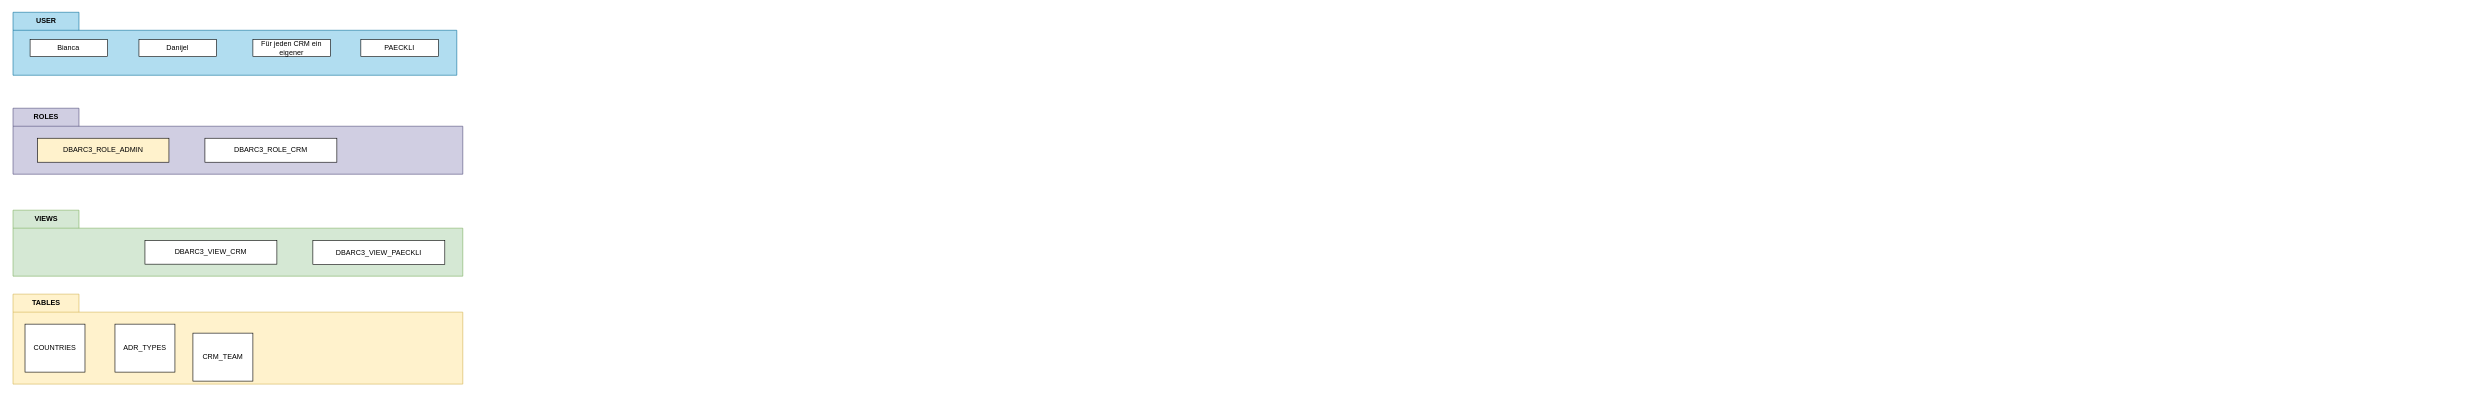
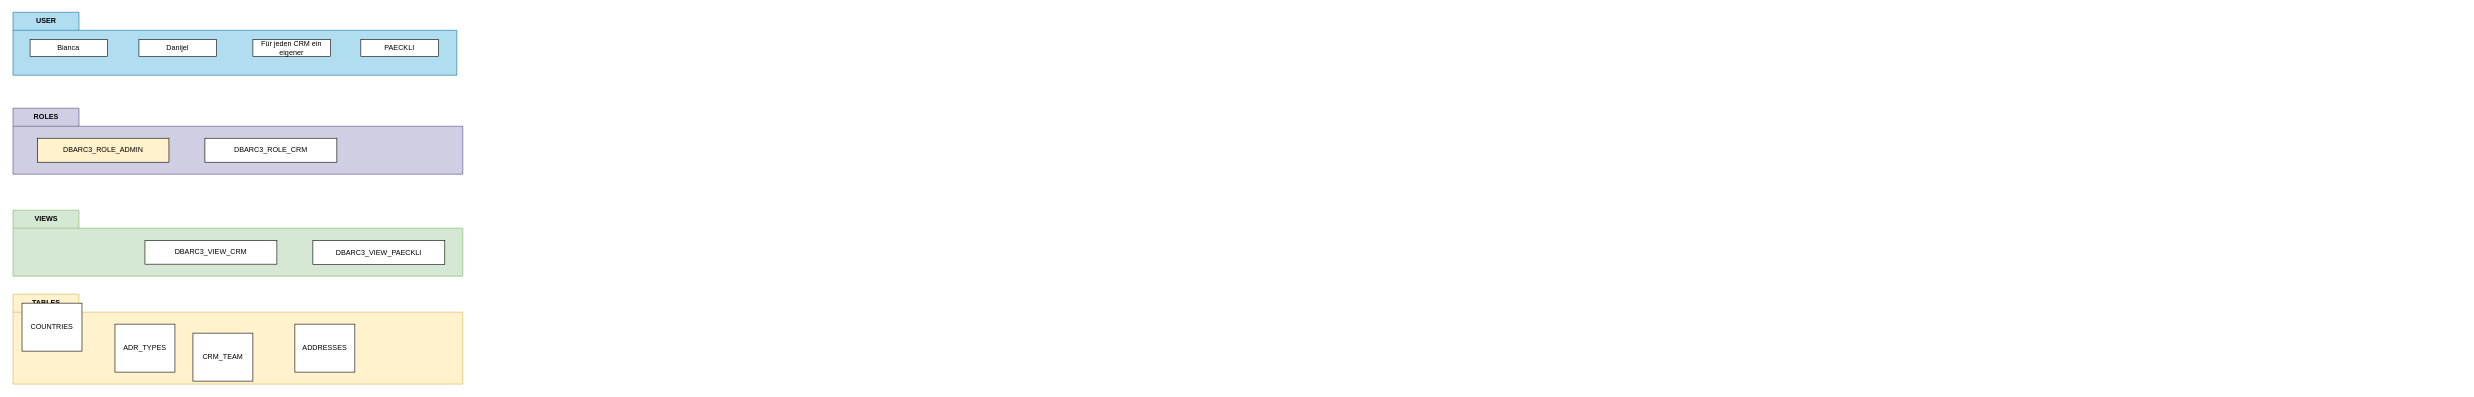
  <mxCell id="0" />
  <mxCell id="1" parent="0" />
  <mxCell id="2" value="USER" style="shape=folder;fontStyle=1;tabWidth=110;tabHeight=30;tabPosition=left;html=1;boundedLbl=1;labelInHeader=1;container=1;collapsible=0;fillColor=#b1ddf0;strokeColor=#10739e;" parent="1" vertex="1"><mxGeometry x="20" y="20" width="740" height="105" as="geometry" /></mxCell>
  <mxCell id="3" value="" style="html=1;strokeColor=none;resizeWidth=1;resizeHeight=1;fillColor=none;part=1;connectable=0;allowArrows=0;deletable=0;" parent="2" vertex="1"><mxGeometry width="702.051" height="70" relative="1" as="geometry"><mxPoint y="30" as="offset" /></mxGeometry></mxCell>
  <mxCell id="4" value="Danijel" style="rounded=0;whiteSpace=wrap;html=1;" parent="2" vertex="1"><mxGeometry x="210.0" y="45.451" width="129.325" height="28.571" as="geometry" /></mxCell>
  <mxCell id="5" value="Für jeden CRM ein eigener" style="rounded=0;whiteSpace=wrap;html=1;" parent="2" vertex="1"><mxGeometry x="400.003" y="45.451" width="129.325" height="28.571" as="geometry" /></mxCell>
  <mxCell id="6" value="Bianca" style="rounded=0;whiteSpace=wrap;html=1;" parent="2" vertex="1"><mxGeometry x="28.465" y="45.451" width="129.325" height="28.571" as="geometry" /></mxCell>
  <mxCell id="7" value="PAECKLI" style="rounded=0;whiteSpace=wrap;html=1;" parent="2" vertex="1"><mxGeometry x="579.997" y="45.451" width="129.325" height="28.571" as="geometry" /></mxCell>
  <mxCell id="8" value="VIEWS" style="shape=folder;fontStyle=1;tabWidth=110;tabHeight=30;tabPosition=left;html=1;boundedLbl=1;labelInHeader=1;container=1;collapsible=0;fillColor=#d5e8d4;strokeColor=#82b366;" parent="1" vertex="1"><mxGeometry x="20" y="350" width="750" height="110" as="geometry" /></mxCell>
  <mxCell id="9" value="" style="html=1;strokeColor=none;resizeWidth=1;resizeHeight=1;fillColor=none;part=1;connectable=0;allowArrows=0;deletable=0;" parent="8" vertex="1"><mxGeometry width="750.0" height="77" relative="1" as="geometry"><mxPoint y="30" as="offset" /></mxGeometry></mxCell>
  <mxCell id="10" value="DBARC3_VIEW_PAECKLI" style="rounded=0;whiteSpace=wrap;html=1;" parent="8" vertex="1"><mxGeometry x="500" y="50.77" width="220" height="40" as="geometry" /></mxCell>
  <mxCell id="11" value="DBARC3_VIEW_CRM" style="rounded=0;whiteSpace=wrap;html=1;" parent="8" vertex="1"><mxGeometry x="220" y="50.77" width="220" height="39.23" as="geometry" /></mxCell>
  <mxCell id="12" value="" style="html=1;strokeColor=none;resizeWidth=1;resizeHeight=1;fillColor=none;part=1;connectable=0;allowArrows=0;deletable=0;" parent="1" vertex="1"><mxGeometry x="940" y="290" width="3160.67" height="100" as="geometry"><mxPoint y="30" as="offset" /></mxGeometry></mxCell>
  <mxCell id="13" value="ROLES" style="shape=folder;fontStyle=1;tabWidth=110;tabHeight=30;tabPosition=left;html=1;boundedLbl=1;labelInHeader=1;container=1;collapsible=0;fillColor=#d0cee2;strokeColor=#56517e;" parent="1" vertex="1"><mxGeometry x="20" y="180" width="750" height="110" as="geometry" /></mxCell>
  <mxCell id="14" value="" style="html=1;strokeColor=none;resizeWidth=1;resizeHeight=1;fillColor=none;part=1;connectable=0;allowArrows=0;deletable=0;" parent="13" vertex="1"><mxGeometry width="740" height="70" relative="1" as="geometry"><mxPoint y="30" as="offset" /></mxGeometry></mxCell>
  <mxCell id="15" value="DBARC3_ROLE_CRM" style="rounded=0;whiteSpace=wrap;html=1;" parent="13" vertex="1"><mxGeometry x="320" y="50" width="220" height="40" as="geometry" /></mxCell>
  <mxCell id="16" value="DBARC3_ROLE_ADMIN" style="rounded=0;whiteSpace=wrap;html=1;fillColor=#fff2cc;" parent="13" vertex="1"><mxGeometry x="41.11" y="50" width="218.89" height="40" as="geometry" /></mxCell>
  <mxCell id="17" value="" style="group" parent="1" vertex="1" connectable="0"><mxGeometry x="20" y="490" width="750" height="150" as="geometry" /></mxCell>
  <mxCell id="18" value="TABLES" style="shape=folder;fontStyle=1;tabWidth=110;tabHeight=30;tabPosition=left;html=1;boundedLbl=1;labelInHeader=1;container=0;collapsible=0;fillColor=#fff2cc;strokeColor=#d6b656;" parent="17" vertex="1"><mxGeometry width="750" height="150" as="geometry" /></mxCell>
+ <mxCell id="19" value="ADDRESSES" style="rounded=0;whiteSpace=wrap;html=1;container=0;" parent="17" vertex="1"><mxGeometry x="470" y="50" width="100" height="80" as="geometry" /></mxCell>
  <mxCell id="20" value="ADR_TYPES" style="rounded=0;whiteSpace=wrap;html=1;container=0;" parent="17" vertex="1"><mxGeometry x="170" y="50" width="100" height="80" as="geometry" /></mxCell>
- <mxCell id="21" value="COUNTRIES" style="rounded=0;whiteSpace=wrap;html=1;container=0;" parent="17" vertex="1"><mxGeometry x="20" y="50" width="100" height="80" as="geometry" /></mxCell>
+ <mxCell id="21" value="COUNTRIES" style="rounded=0;whiteSpace=wrap;html=1;container=0;" parent="17" vertex="1"><mxGeometry x="15" y="15" width="100" height="80" as="geometry" /></mxCell>
  <mxCell id="22" value="CRM_TEAM" style="rounded=0;whiteSpace=wrap;html=1;container=0;" parent="17" vertex="1"><mxGeometry x="300" y="65" width="100" height="80" as="geometry" /></mxCell>
